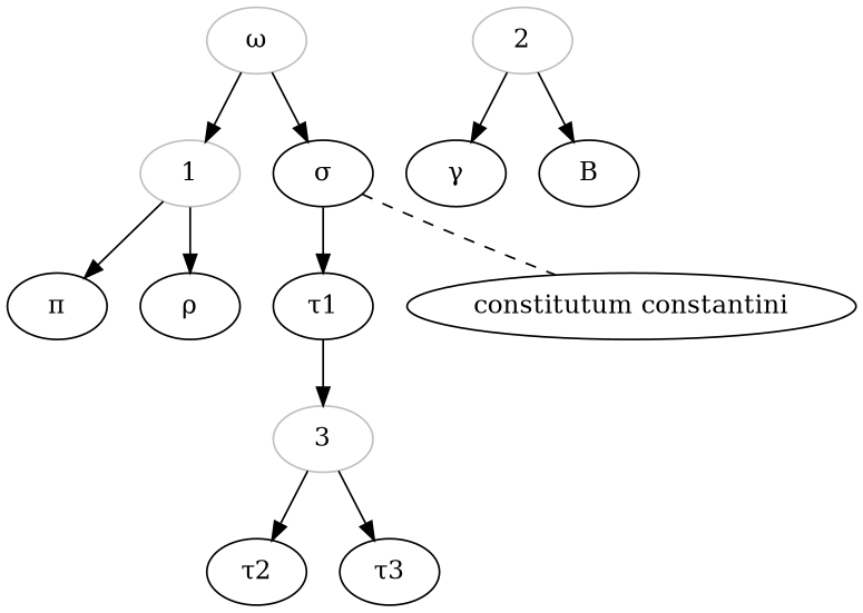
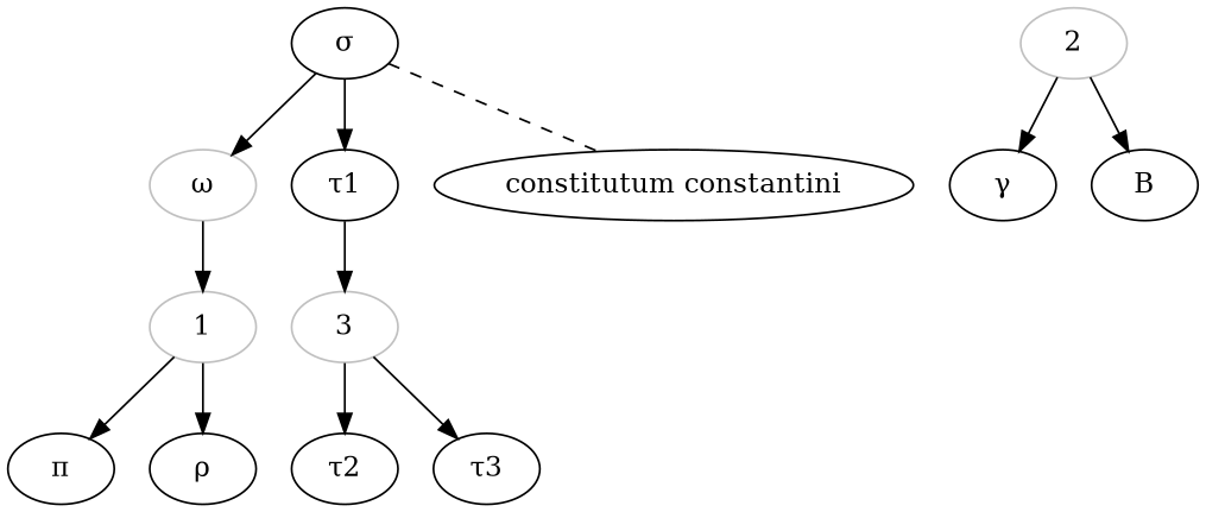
  digraph {
    n1 [color=grey label="ω"]
    1 [color=grey]
    n3 [label="σ"]
    n4 [label="π"]
    n5 [label="ρ"]
    2 [color=grey]
    n7 [label="γ"]
    n8 [label=B]
    n9 [label="τ1"]
    n10 [label="constitutum constantini"]
    3 [color=grey]
    n12 [label="τ2"]
    n13 [label="τ3"]
    n1 -> 1
-   n1 -> n3
+   n3 -> n1
    1 -> n4
    1 -> n5
    n3 -> n9
    n3 -> n10 [dir=none style=dashed]
    2 -> n7
    2 -> n8
    n9 -> 3
    3 -> n12
    3 -> n13
  }
